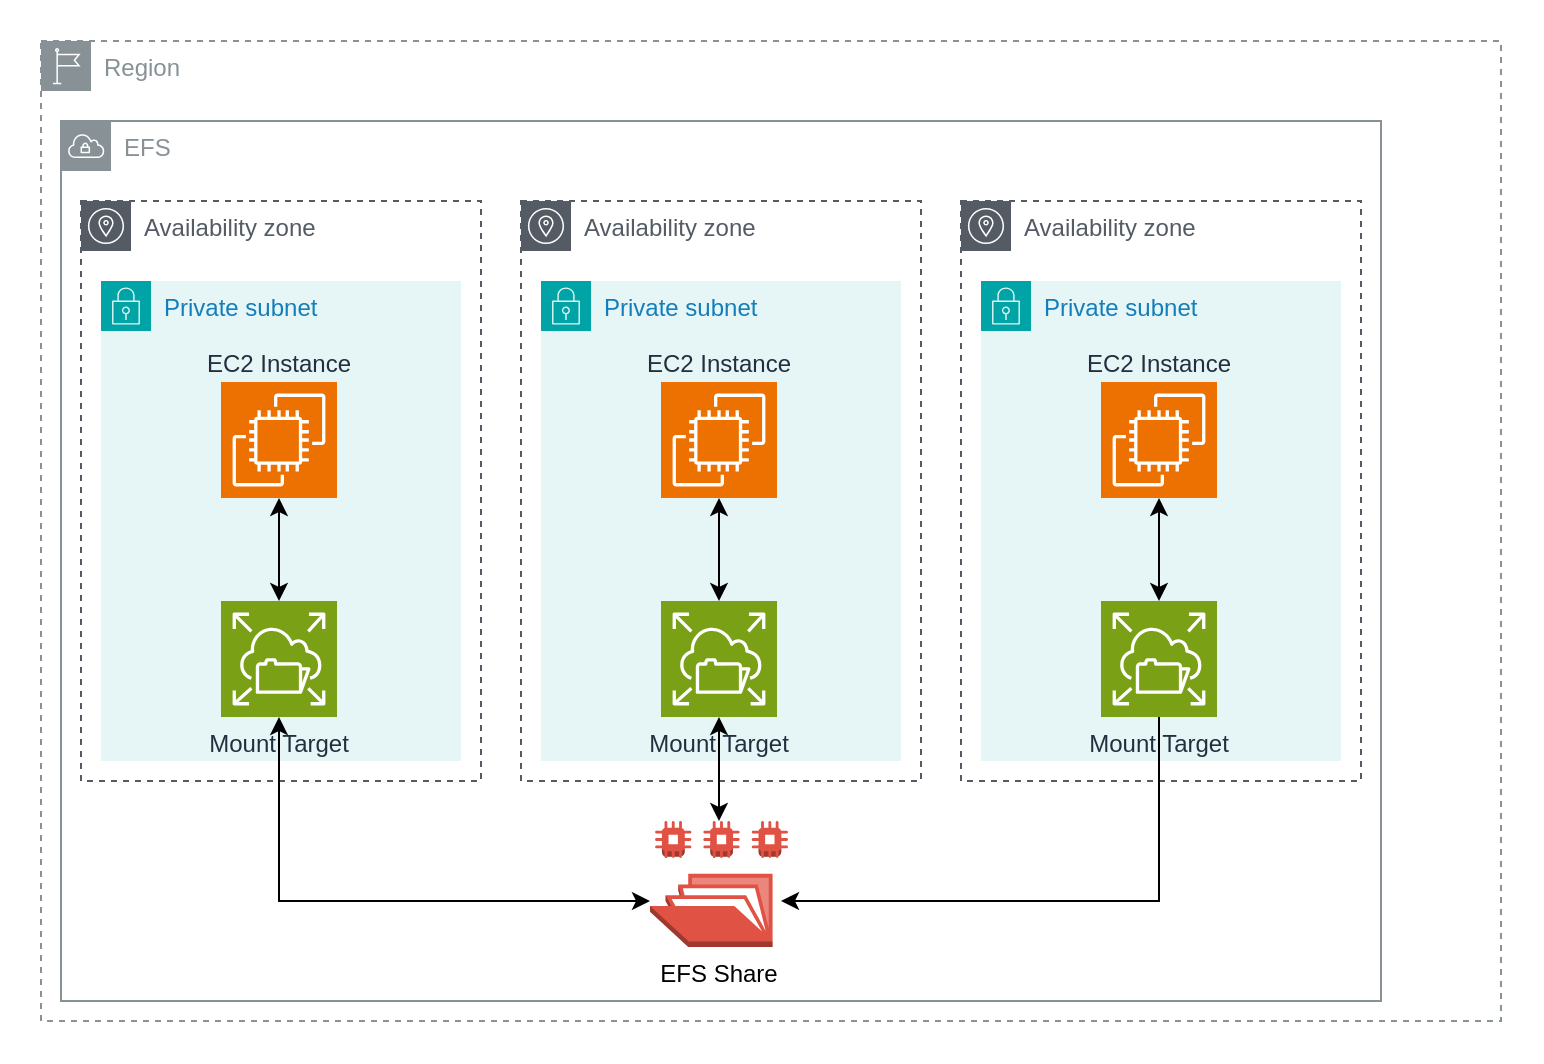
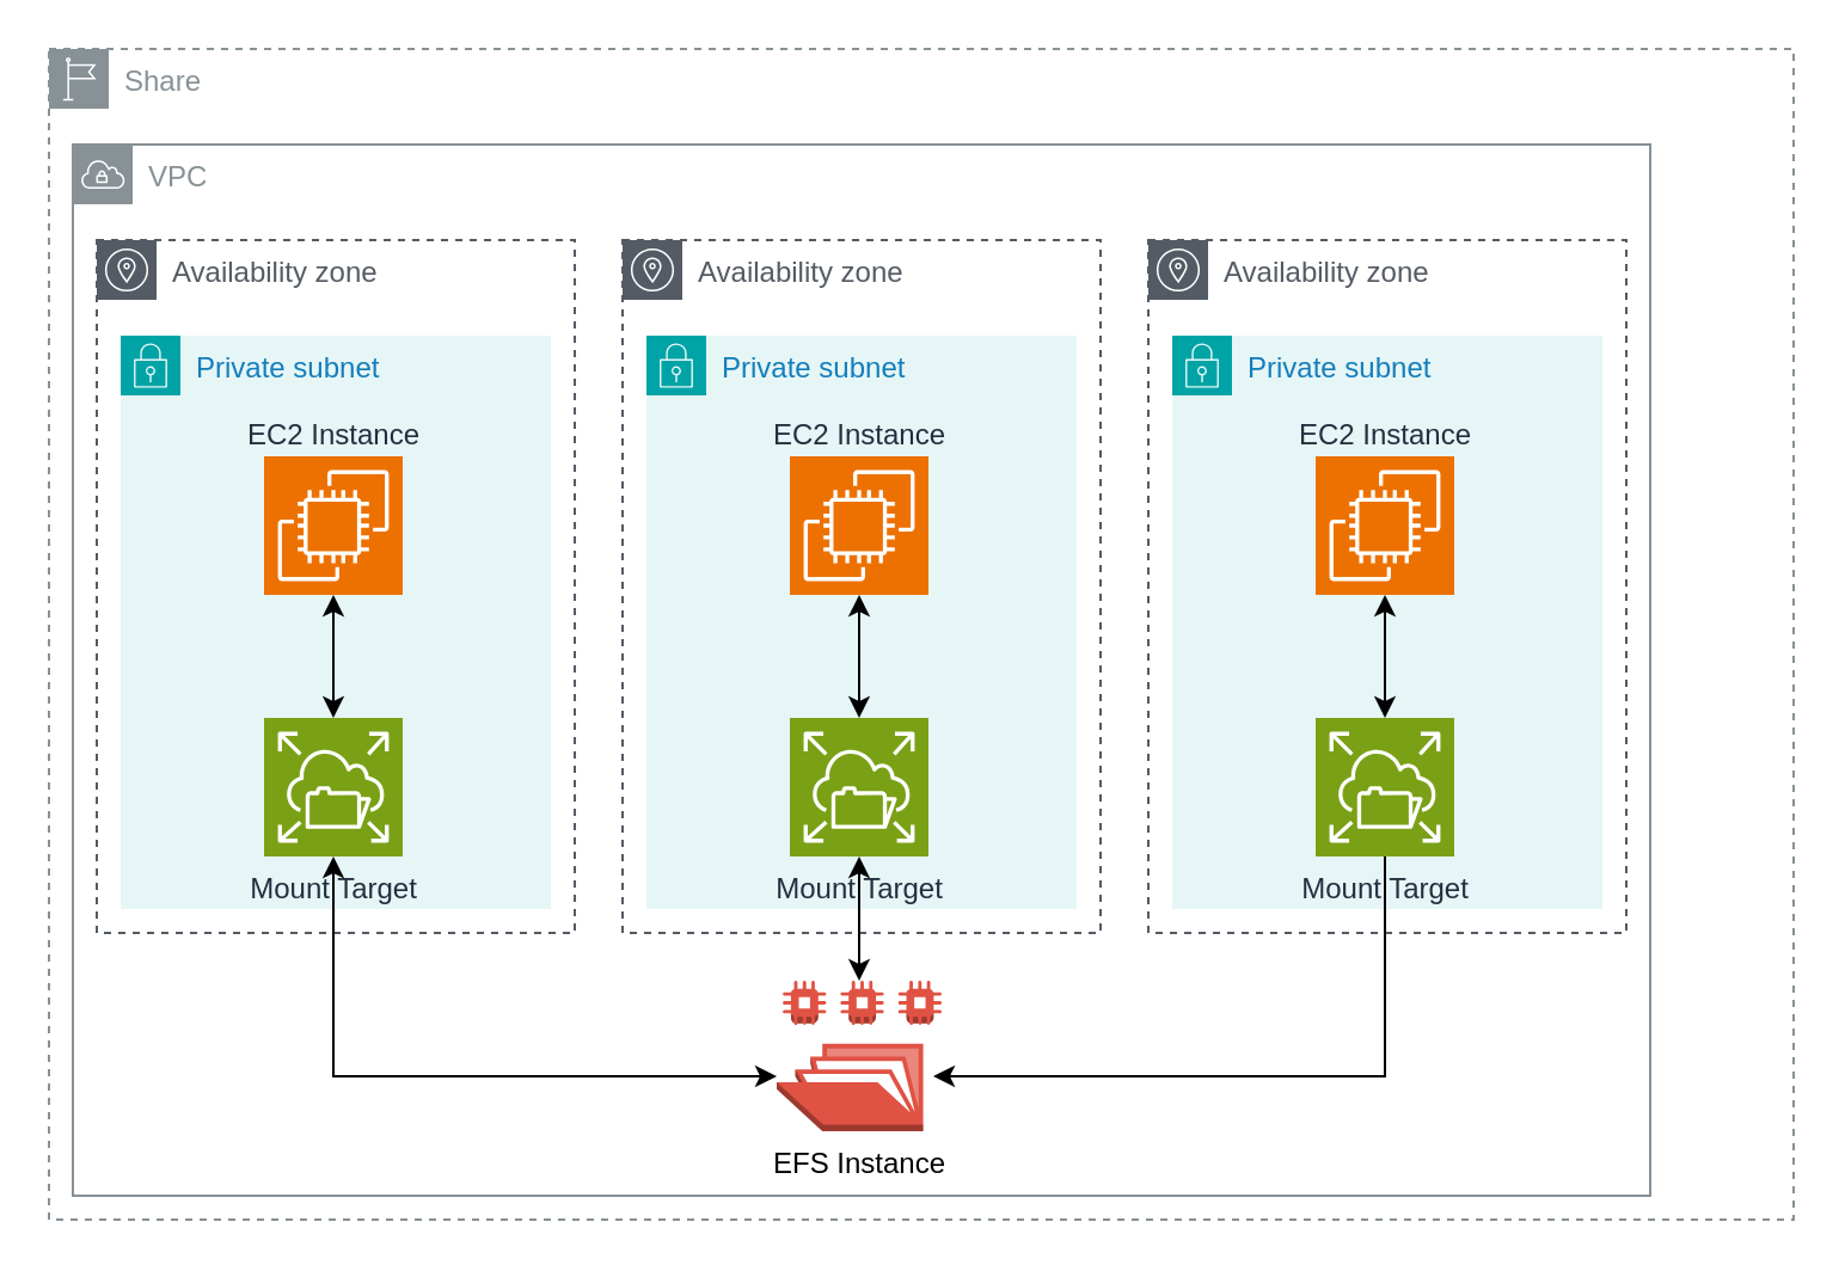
  <mxCell id="0" />
  <mxCell id="1" parent="0" />
- <mxCell id="2" value="Region" style="sketch=0;outlineConnect=0;gradientColor=none;html=1;whiteSpace=wrap;fontSize=12;fontStyle=0;shape=mxgraph.aws4.group;grIcon=mxgraph.aws4.group_region;strokeColor=#879196;fillColor=none;verticalAlign=top;align=left;spacingLeft=30;fontColor=#879196;dashed=1;" parent="1" vertex="1"><mxGeometry x="20" y="20" width="730" height="490" as="geometry" /></mxCell>
- <mxCell id="3" value="EFS" style="sketch=0;outlineConnect=0;gradientColor=none;html=1;whiteSpace=wrap;fontSize=12;fontStyle=0;shape=mxgraph.aws4.group;grIcon=mxgraph.aws4.group_vpc;strokeColor=#879196;fillColor=none;verticalAlign=top;align=left;spacingLeft=30;fontColor=#879196;dashed=0;" parent="1" vertex="1"><mxGeometry x="30" y="60" width="660" height="440" as="geometry" /></mxCell>
+ <mxCell id="2" value="Share" style="sketch=0;outlineConnect=0;gradientColor=none;html=1;whiteSpace=wrap;fontSize=12;fontStyle=0;shape=mxgraph.aws4.group;grIcon=mxgraph.aws4.group_region;strokeColor=#879196;fillColor=none;verticalAlign=top;align=left;spacingLeft=30;fontColor=#879196;dashed=1;" parent="1" vertex="1"><mxGeometry x="20" y="20" width="730" height="490" as="geometry" /></mxCell>
+ <mxCell id="3" value="VPC" style="sketch=0;outlineConnect=0;gradientColor=none;html=1;whiteSpace=wrap;fontSize=12;fontStyle=0;shape=mxgraph.aws4.group;grIcon=mxgraph.aws4.group_vpc;strokeColor=#879196;fillColor=none;verticalAlign=top;align=left;spacingLeft=30;fontColor=#879196;dashed=0;" parent="1" vertex="1"><mxGeometry x="30" y="60" width="660" height="440" as="geometry" /></mxCell>
  <mxCell id="4" value="Availability zone" style="sketch=0;outlineConnect=0;gradientColor=none;html=1;whiteSpace=wrap;fontSize=12;fontStyle=0;shape=mxgraph.aws4.group;grIcon=mxgraph.aws4.group_availability_zone;strokeColor=#545B64;fillColor=none;verticalAlign=top;align=left;spacingLeft=30;fontColor=#545B64;dashed=1;" parent="1" vertex="1"><mxGeometry x="40" y="100" width="200" height="290" as="geometry" /></mxCell>
  <mxCell id="5" value="Private subnet" style="points=[[0,0],[0.25,0],[0.5,0],[0.75,0],[1,0],[1,0.25],[1,0.5],[1,0.75],[1,1],[0.75,1],[0.5,1],[0.25,1],[0,1],[0,0.75],[0,0.5],[0,0.25]];outlineConnect=0;gradientColor=none;html=1;whiteSpace=wrap;fontSize=12;fontStyle=0;container=1;pointerEvents=0;collapsible=0;recursiveResize=0;shape=mxgraph.aws4.group;grIcon=mxgraph.aws4.group_security_group;grStroke=0;strokeColor=#00A4A6;fillColor=#E6F6F7;verticalAlign=top;align=left;spacingLeft=30;fontColor=#147EBA;dashed=0;" parent="1" vertex="1"><mxGeometry x="50" y="140" width="180" height="240" as="geometry" /></mxCell>
  <mxCell id="6" value="EC2 Instance" style="sketch=0;points=[[0,0,0],[0.25,0,0],[0.5,0,0],[0.75,0,0],[1,0,0],[0,1,0],[0.25,1,0],[0.5,1,0],[0.75,1,0],[1,1,0],[0,0.25,0],[0,0.5,0],[0,0.75,0],[1,0.25,0],[1,0.5,0],[1,0.75,0]];outlineConnect=0;fontColor=#232F3E;fillColor=#ED7100;strokeColor=#ffffff;dashed=0;verticalLabelPosition=top;verticalAlign=bottom;align=center;html=1;fontSize=12;fontStyle=0;aspect=fixed;shape=mxgraph.aws4.resourceIcon;resIcon=mxgraph.aws4.ec2;labelPosition=center;" parent="5" vertex="1"><mxGeometry x="60" y="50.5" width="58" height="58" as="geometry" /></mxCell>
  <mxCell id="7" value="Mount Target" style="sketch=0;points=[[0,0,0],[0.25,0,0],[0.5,0,0],[0.75,0,0],[1,0,0],[0,1,0],[0.25,1,0],[0.5,1,0],[0.75,1,0],[1,1,0],[0,0.25,0],[0,0.5,0],[0,0.75,0],[1,0.25,0],[1,0.5,0],[1,0.75,0]];outlineConnect=0;fontColor=#232F3E;fillColor=#7AA116;strokeColor=#ffffff;dashed=0;verticalLabelPosition=bottom;verticalAlign=top;align=center;html=1;fontSize=12;fontStyle=0;aspect=fixed;shape=mxgraph.aws4.resourceIcon;resIcon=mxgraph.aws4.elastic_file_system;" parent="5" vertex="1"><mxGeometry x="60" y="160" width="58" height="58" as="geometry" /></mxCell>
  <mxCell id="8" style="edgeStyle=orthogonalEdgeStyle;rounded=0;orthogonalLoop=1;jettySize=auto;html=1;entryX=0.5;entryY=0;entryDx=0;entryDy=0;entryPerimeter=0;startArrow=classic;startFill=1;" parent="5" source="6" target="7" edge="1"><mxGeometry relative="1" as="geometry" /></mxCell>
  <mxCell id="9" value="Availability zone" style="sketch=0;outlineConnect=0;gradientColor=none;html=1;whiteSpace=wrap;fontSize=12;fontStyle=0;shape=mxgraph.aws4.group;grIcon=mxgraph.aws4.group_availability_zone;strokeColor=#545B64;fillColor=none;verticalAlign=top;align=left;spacingLeft=30;fontColor=#545B64;dashed=1;" parent="1" vertex="1"><mxGeometry x="260" y="100" width="200" height="290" as="geometry" /></mxCell>
  <mxCell id="10" value="Private subnet" style="points=[[0,0],[0.25,0],[0.5,0],[0.75,0],[1,0],[1,0.25],[1,0.5],[1,0.75],[1,1],[0.75,1],[0.5,1],[0.25,1],[0,1],[0,0.75],[0,0.5],[0,0.25]];outlineConnect=0;gradientColor=none;html=1;whiteSpace=wrap;fontSize=12;fontStyle=0;container=1;pointerEvents=0;collapsible=0;recursiveResize=0;shape=mxgraph.aws4.group;grIcon=mxgraph.aws4.group_security_group;grStroke=0;strokeColor=#00A4A6;fillColor=#E6F6F7;verticalAlign=top;align=left;spacingLeft=30;fontColor=#147EBA;dashed=0;" parent="1" vertex="1"><mxGeometry x="270" y="140" width="180" height="240" as="geometry" /></mxCell>
  <mxCell id="11" style="edgeStyle=orthogonalEdgeStyle;rounded=0;orthogonalLoop=1;jettySize=auto;html=1;startArrow=classic;startFill=1;" parent="10" source="12" target="13" edge="1"><mxGeometry relative="1" as="geometry" /></mxCell>
  <mxCell id="12" value="EC2 Instance" style="sketch=0;points=[[0,0,0],[0.25,0,0],[0.5,0,0],[0.75,0,0],[1,0,0],[0,1,0],[0.25,1,0],[0.5,1,0],[0.75,1,0],[1,1,0],[0,0.25,0],[0,0.5,0],[0,0.75,0],[1,0.25,0],[1,0.5,0],[1,0.75,0]];outlineConnect=0;fontColor=#232F3E;fillColor=#ED7100;strokeColor=#ffffff;dashed=0;verticalLabelPosition=top;verticalAlign=bottom;align=center;html=1;fontSize=12;fontStyle=0;aspect=fixed;shape=mxgraph.aws4.resourceIcon;resIcon=mxgraph.aws4.ec2;labelPosition=center;" parent="10" vertex="1"><mxGeometry x="60" y="50.5" width="58" height="58" as="geometry" /></mxCell>
  <mxCell id="13" value="Mount Target" style="sketch=0;points=[[0,0,0],[0.25,0,0],[0.5,0,0],[0.75,0,0],[1,0,0],[0,1,0],[0.25,1,0],[0.5,1,0],[0.75,1,0],[1,1,0],[0,0.25,0],[0,0.5,0],[0,0.75,0],[1,0.25,0],[1,0.5,0],[1,0.75,0]];outlineConnect=0;fontColor=#232F3E;fillColor=#7AA116;strokeColor=#ffffff;dashed=0;verticalLabelPosition=bottom;verticalAlign=top;align=center;html=1;fontSize=12;fontStyle=0;aspect=fixed;shape=mxgraph.aws4.resourceIcon;resIcon=mxgraph.aws4.elastic_file_system;" parent="10" vertex="1"><mxGeometry x="60" y="160" width="58" height="58" as="geometry" /></mxCell>
- <mxCell id="14" value="EFS Share" style="outlineConnect=0;dashed=0;verticalLabelPosition=bottom;verticalAlign=top;align=center;html=1;shape=mxgraph.aws3.efs_share;fillColor=#E05243;gradientColor=none;labelPosition=center;" parent="1" vertex="1"><mxGeometry x="324.5" y="410" width="69" height="63" as="geometry" /></mxCell>
+ <mxCell id="14" value="EFS Instance" style="outlineConnect=0;dashed=0;verticalLabelPosition=bottom;verticalAlign=top;align=center;html=1;shape=mxgraph.aws3.efs_share;fillColor=#E05243;gradientColor=none;labelPosition=center;" parent="1" vertex="1"><mxGeometry x="324.5" y="410" width="69" height="63" as="geometry" /></mxCell>
  <mxCell id="15" style="edgeStyle=orthogonalEdgeStyle;rounded=0;orthogonalLoop=1;jettySize=auto;html=1;startArrow=classic;startFill=1;" parent="1" source="13" target="14" edge="1"><mxGeometry relative="1" as="geometry"><Array as="points"><mxPoint x="359" y="440" /></Array></mxGeometry></mxCell>
  <mxCell id="16" style="edgeStyle=orthogonalEdgeStyle;rounded=0;orthogonalLoop=1;jettySize=auto;html=1;startArrow=classic;startFill=1;" parent="1" source="7" edge="1" target="14"><mxGeometry relative="1" as="geometry"><mxPoint x="310" y="450" as="targetPoint" /><Array as="points"><mxPoint x="139" y="450" /></Array></mxGeometry></mxCell>
  <mxCell id="17" value="Availability zone" style="sketch=0;outlineConnect=0;gradientColor=none;html=1;whiteSpace=wrap;fontSize=12;fontStyle=0;shape=mxgraph.aws4.group;grIcon=mxgraph.aws4.group_availability_zone;strokeColor=#545B64;fillColor=none;verticalAlign=top;align=left;spacingLeft=30;fontColor=#545B64;dashed=1;" vertex="1" parent="1"><mxGeometry x="480" y="100" width="200" height="290" as="geometry" /></mxCell>
  <mxCell id="18" value="Private subnet" style="points=[[0,0],[0.25,0],[0.5,0],[0.75,0],[1,0],[1,0.25],[1,0.5],[1,0.75],[1,1],[0.75,1],[0.5,1],[0.25,1],[0,1],[0,0.75],[0,0.5],[0,0.25]];outlineConnect=0;gradientColor=none;html=1;whiteSpace=wrap;fontSize=12;fontStyle=0;container=1;pointerEvents=0;collapsible=0;recursiveResize=0;shape=mxgraph.aws4.group;grIcon=mxgraph.aws4.group_security_group;grStroke=0;strokeColor=#00A4A6;fillColor=#E6F6F7;verticalAlign=top;align=left;spacingLeft=30;fontColor=#147EBA;dashed=0;" vertex="1" parent="1"><mxGeometry x="490" y="140" width="180" height="240" as="geometry" /></mxCell>
  <mxCell id="19" style="edgeStyle=orthogonalEdgeStyle;rounded=0;orthogonalLoop=1;jettySize=auto;html=1;startArrow=classic;startFill=1;" edge="1" parent="18" source="20" target="21"><mxGeometry relative="1" as="geometry" /></mxCell>
  <mxCell id="20" value="EC2 Instance" style="sketch=0;points=[[0,0,0],[0.25,0,0],[0.5,0,0],[0.75,0,0],[1,0,0],[0,1,0],[0.25,1,0],[0.5,1,0],[0.75,1,0],[1,1,0],[0,0.25,0],[0,0.5,0],[0,0.75,0],[1,0.25,0],[1,0.5,0],[1,0.75,0]];outlineConnect=0;fontColor=#232F3E;fillColor=#ED7100;strokeColor=#ffffff;dashed=0;verticalLabelPosition=top;verticalAlign=bottom;align=center;html=1;fontSize=12;fontStyle=0;aspect=fixed;shape=mxgraph.aws4.resourceIcon;resIcon=mxgraph.aws4.ec2;labelPosition=center;" vertex="1" parent="18"><mxGeometry x="60" y="50.5" width="58" height="58" as="geometry" /></mxCell>
  <mxCell id="21" value="Mount Target" style="sketch=0;points=[[0,0,0],[0.25,0,0],[0.5,0,0],[0.75,0,0],[1,0,0],[0,1,0],[0.25,1,0],[0.5,1,0],[0.75,1,0],[1,1,0],[0,0.25,0],[0,0.5,0],[0,0.75,0],[1,0.25,0],[1,0.5,0],[1,0.75,0]];outlineConnect=0;fontColor=#232F3E;fillColor=#7AA116;strokeColor=#ffffff;dashed=0;verticalLabelPosition=bottom;verticalAlign=top;align=center;html=1;fontSize=12;fontStyle=0;aspect=fixed;shape=mxgraph.aws4.resourceIcon;resIcon=mxgraph.aws4.elastic_file_system;" vertex="1" parent="18"><mxGeometry x="60" y="160" width="58" height="58" as="geometry" /></mxCell>
  <mxCell id="22" style="edgeStyle=orthogonalEdgeStyle;rounded=0;orthogonalLoop=1;jettySize=auto;html=1;targetPerimeterSpacing=0;" edge="1" parent="1" source="21"><mxGeometry relative="1" as="geometry"><mxPoint x="390" y="450" as="targetPoint" /><Array as="points"><mxPoint x="579" y="450" /><mxPoint x="390" y="450" /></Array></mxGeometry></mxCell>
